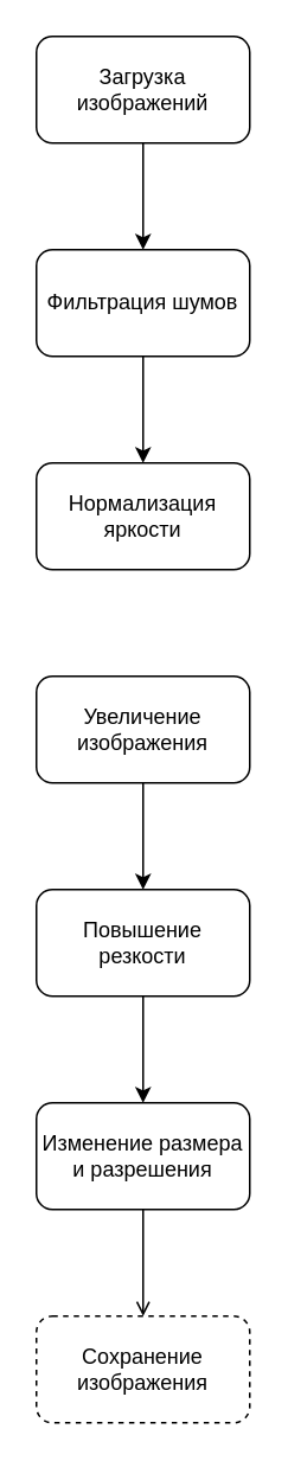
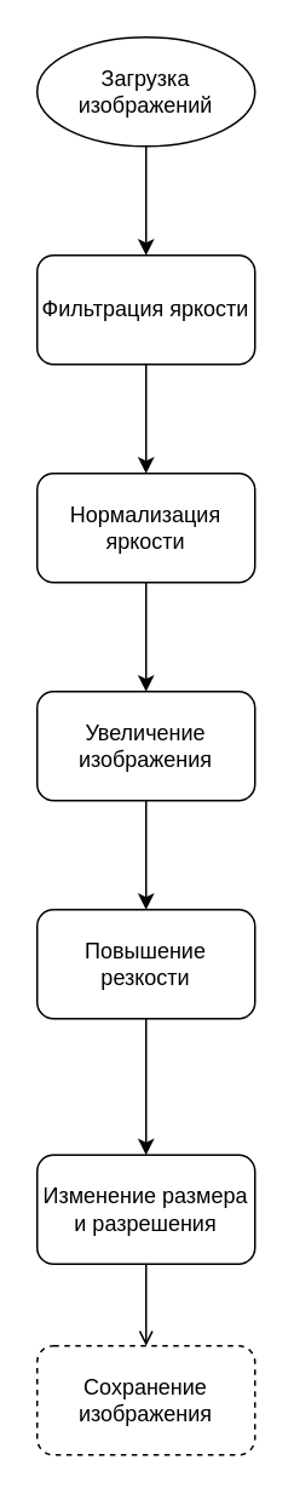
  <mxCell id="0" />
  <mxCell id="1" parent="0" />
  <mxCell id="2" value="" style="edgeStyle=orthogonalEdgeStyle;rounded=0;orthogonalLoop=1;jettySize=auto;html=1;" edge="1" parent="1" source="3" target="5"><mxGeometry relative="1" as="geometry" /></mxCell>
- <mxCell id="3" value="Загрузка изображений" style="rounded=1;whiteSpace=wrap;html=1;" vertex="1" parent="1"><mxGeometry x="20" y="20" width="120" height="60" as="geometry" /></mxCell>
+ <mxCell id="3" value="Загрузка изображений" style="ellipse;whiteSpace=wrap;html=1;" vertex="1" parent="1"><mxGeometry x="20" y="20" width="120" height="60" as="geometry" /></mxCell>
  <mxCell id="4" value="" style="edgeStyle=orthogonalEdgeStyle;rounded=0;orthogonalLoop=1;jettySize=auto;html=1;" edge="1" parent="1" source="5" target="7"><mxGeometry relative="1" as="geometry" /></mxCell>
- <mxCell id="5" value="Фильтрация шумов" style="rounded=1;whiteSpace=wrap;html=1;" vertex="1" parent="1"><mxGeometry x="20" y="140" width="120" height="60" as="geometry" /></mxCell>
+ <mxCell id="5" value="Фильтрация яркости" style="rounded=1;whiteSpace=wrap;html=1;" vertex="1" parent="1"><mxGeometry x="20" y="140" width="120" height="60" as="geometry" /></mxCell>
+ <mxCell id="6" value="" style="edgeStyle=orthogonalEdgeStyle;rounded=0;orthogonalLoop=1;jettySize=auto;html=1;" edge="1" parent="1" source="7" target="9"><mxGeometry relative="1" as="geometry" /></mxCell>
  <mxCell id="7" value="Нормализация яркости" style="rounded=1;whiteSpace=wrap;html=1;" vertex="1" parent="1"><mxGeometry x="20" y="260" width="120" height="60" as="geometry" /></mxCell>
  <mxCell id="8" value="" style="edgeStyle=orthogonalEdgeStyle;rounded=0;orthogonalLoop=1;jettySize=auto;html=1;" edge="1" parent="1" source="9" target="11"><mxGeometry relative="1" as="geometry" /></mxCell>
  <mxCell id="9" value="Увеличение изображения" style="rounded=1;whiteSpace=wrap;html=1;" vertex="1" parent="1"><mxGeometry x="20" y="380" width="120" height="60" as="geometry" /></mxCell>
  <mxCell id="10" value="" style="edgeStyle=orthogonalEdgeStyle;rounded=0;orthogonalLoop=1;jettySize=auto;html=1;" edge="1" parent="1" source="11" target="13"><mxGeometry relative="1" as="geometry" /></mxCell>
  <mxCell id="11" value="Повышение резкости" style="rounded=1;whiteSpace=wrap;html=1;" vertex="1" parent="1"><mxGeometry x="20" y="500" width="120" height="60" as="geometry" /></mxCell>
  <mxCell id="12" value="" style="edgeStyle=orthogonalEdgeStyle;rounded=0;orthogonalLoop=1;jettySize=auto;html=1;endArrow=open;" edge="1" parent="1" source="13" target="14"><mxGeometry relative="1" as="geometry" /></mxCell>
- <mxCell id="13" value="Изменение размера и разрешения" style="rounded=1;whiteSpace=wrap;html=1;" vertex="1" parent="1"><mxGeometry x="20" y="620" width="120" height="60" as="geometry" /></mxCell>
+ <mxCell id="13" value="Изменение размера и разрешения" style="rounded=1;whiteSpace=wrap;html=1;" vertex="1" parent="1"><mxGeometry x="20" y="635" width="120" height="60" as="geometry" /></mxCell>
  <mxCell id="14" value="Сохранение изображения" style="rounded=1;whiteSpace=wrap;html=1;dashed=1;" vertex="1" parent="1"><mxGeometry x="20" y="740" width="120" height="60" as="geometry" /></mxCell>
